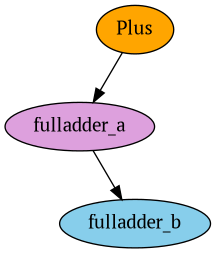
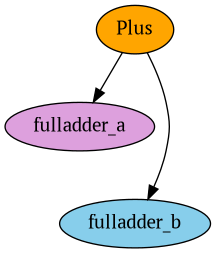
  strict digraph {
    fontname="PT Serif"
    node [color=black fontname="PT Serif" style=filled]
    edge [color=black fontname="PT Serif"]
    n1 [fillcolor=orange label=Plus]
    fulladder_a [fillcolor=plum]
    fulladder_b [fillcolor=skyblue]
    n1 -> fulladder_a
-   fulladder_a -> fulladder_b
+   n1 -> fulladder_b
  }
